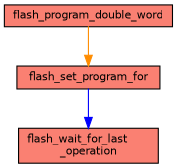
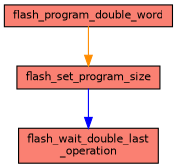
  digraph {
    rankdir=TB
    node [color=black fillcolor=salmon fontname=Helvetica fontsize=10 shape=record style=filled]
    edge [fontname=Helvetica fontsize=10 labelfontname=Helvetica labelfontsize=10 style=solid]
    n1 [fontcolor=black height=0.2 label=flash_program_double_word width=0.4]
-   n2 [height=0.2 label=flash_set_program_for width=0.4]
-   n3 [height=0.2 label="flash_wait_for_last\l_operation" width=0.4]
+   n2 [height=0.2 label=flash_set_program_size width=0.4]
+   n3 [height=0.2 label="flash_wait_double_last\l_operation" width=0.4]
    n1 -> n2 [color=darkorange]
    n2 -> n3 [color=blue]
  }
